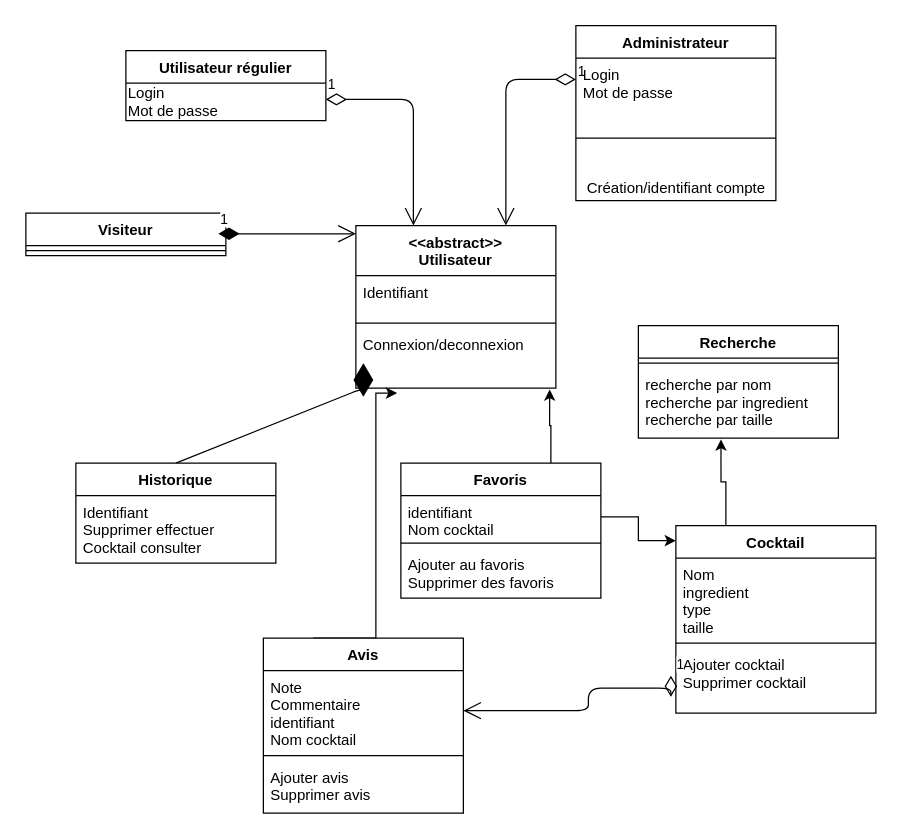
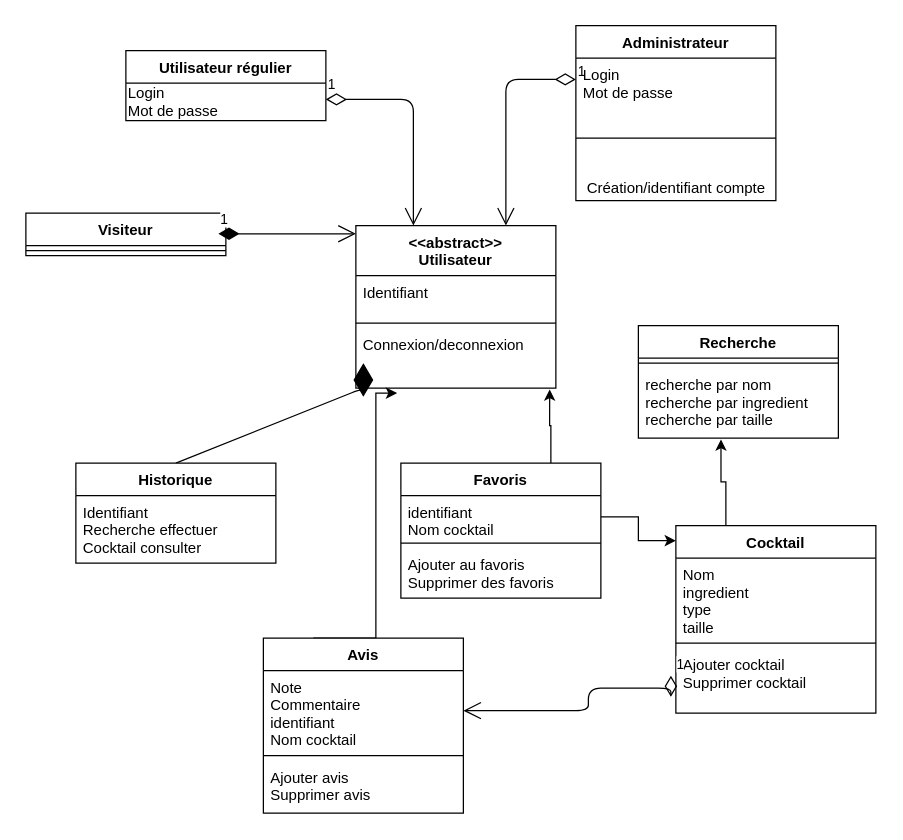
  <mxCell id="0" />
  <mxCell id="1" parent="0" />
  <mxCell id="2" value="Utilisateur régulier" style="swimlane;fontStyle=1;align=center;verticalAlign=top;childLayout=stackLayout;horizontal=1;startSize=26;horizontalStack=0;resizeParent=1;resizeParentMax=0;resizeLast=0;collapsible=1;marginBottom=0;" parent="1" vertex="1"><mxGeometry x="100" y="40" width="160" height="56" as="geometry"><mxRectangle x="150" y="40" width="140" height="26" as="alternateBounds" /></mxGeometry></mxCell>
  <mxCell id="3" value="Login&lt;br&gt;&lt;div&gt;&lt;span&gt;Mot de passe&lt;/span&gt;&lt;/div&gt;" style="text;html=1;align=left;verticalAlign=middle;resizable=0;points=[];autosize=1;" parent="2" vertex="1"><mxGeometry y="26" width="160" height="30" as="geometry" /></mxCell>
  <mxCell id="4" value="&lt;&lt;abstract&gt;&gt;&#10;Utilisateur" style="swimlane;fontStyle=1;align=center;verticalAlign=top;childLayout=stackLayout;horizontal=1;startSize=40;horizontalStack=0;resizeParent=1;resizeParentMax=0;resizeLast=0;collapsible=1;marginBottom=0;" parent="1" vertex="1"><mxGeometry x="284" y="180" width="160" height="130" as="geometry" /></mxCell>
  <mxCell id="5" value="Identifiant" style="text;strokeColor=none;fillColor=none;align=left;verticalAlign=top;spacingLeft=4;spacingRight=4;overflow=hidden;rotatable=0;points=[[0,0.5],[1,0.5]];portConstraint=eastwest;" parent="4" vertex="1"><mxGeometry y="40" width="160" height="34" as="geometry" /></mxCell>
  <mxCell id="6" value="" style="line;strokeWidth=1;fillColor=none;align=left;verticalAlign=middle;spacingTop=-1;spacingLeft=3;spacingRight=3;rotatable=0;labelPosition=right;points=[];portConstraint=eastwest;" parent="4" vertex="1"><mxGeometry y="74" width="160" height="8" as="geometry" /></mxCell>
  <mxCell id="7" value="Connexion/deconnexion" style="text;strokeColor=none;fillColor=none;align=left;verticalAlign=top;spacingLeft=4;spacingRight=4;overflow=hidden;rotatable=0;points=[[0,0.5],[1,0.5]];portConstraint=eastwest;" parent="4" vertex="1"><mxGeometry y="82" width="160" height="48" as="geometry" /></mxCell>
  <mxCell id="8" value="1" style="endArrow=open;html=1;endSize=12;startArrow=diamondThin;startSize=14;startFill=0;edgeStyle=orthogonalEdgeStyle;align=left;verticalAlign=bottom;exitX=1;exitY=0.5;exitDx=0;exitDy=0;" parent="1" edge="1"><mxGeometry x="-1" y="3" relative="1" as="geometry"><mxPoint x="260" y="79" as="sourcePoint" /><mxPoint x="330" y="180" as="targetPoint" /><Array as="points"><mxPoint x="330" y="79" /><mxPoint x="330" y="180" /></Array></mxGeometry></mxCell>
  <mxCell id="9" value="1" style="endArrow=open;html=1;endSize=12;startArrow=diamondThin;startSize=14;startFill=0;edgeStyle=orthogonalEdgeStyle;align=left;verticalAlign=bottom;exitX=0;exitY=0.5;exitDx=0;exitDy=0;entryX=0.75;entryY=0;entryDx=0;entryDy=0;" parent="1" source="26" target="4" edge="1"><mxGeometry x="-1" y="3" relative="1" as="geometry"><mxPoint x="290" y="220" as="sourcePoint" /><mxPoint x="450" y="220" as="targetPoint" /></mxGeometry></mxCell>
  <mxCell id="10" value="Visiteur" style="swimlane;fontStyle=1;align=center;verticalAlign=top;childLayout=stackLayout;horizontal=1;startSize=26;horizontalStack=0;resizeParent=1;resizeParentMax=0;resizeLast=0;collapsible=1;marginBottom=0;" parent="1" vertex="1"><mxGeometry x="20" y="170" width="160" height="34" as="geometry" /></mxCell>
  <mxCell id="11" value="" style="line;strokeWidth=1;fillColor=none;align=left;verticalAlign=middle;spacingTop=-1;spacingLeft=3;spacingRight=3;rotatable=0;labelPosition=right;points=[];portConstraint=eastwest;" parent="10" vertex="1"><mxGeometry y="26" width="160" height="8" as="geometry" /></mxCell>
  <mxCell id="12" value="1" style="endArrow=open;html=1;endSize=12;startArrow=diamondThin;startSize=14;startFill=1;edgeStyle=orthogonalEdgeStyle;align=left;verticalAlign=bottom;exitX=1;exitY=0.5;exitDx=0;exitDy=0;" parent="1" edge="1"><mxGeometry x="-1" y="3" relative="1" as="geometry"><mxPoint x="174" y="186.5" as="sourcePoint" /><mxPoint x="284" y="186.5" as="targetPoint" /></mxGeometry></mxCell>
  <mxCell id="13" value="" style="endArrow=diamondThin;endFill=1;endSize=24;html=1;exitX=0.5;exitY=0;exitDx=0;exitDy=0;" parent="1" source="19" edge="1"><mxGeometry width="160" relative="1" as="geometry"><mxPoint x="290" y="250" as="sourcePoint" /><mxPoint x="290" y="290" as="targetPoint" /><Array as="points"><mxPoint x="290" y="310" /></Array></mxGeometry></mxCell>
  <mxCell id="14" style="edgeStyle=orthogonalEdgeStyle;rounded=0;orthogonalLoop=1;jettySize=auto;html=1;exitX=0.25;exitY=0;exitDx=0;exitDy=0;entryX=0.413;entryY=1.018;entryDx=0;entryDy=0;entryPerimeter=0;startSize=26;" parent="1" source="15" target="23" edge="1"><mxGeometry relative="1" as="geometry" /></mxCell>
  <mxCell id="15" value="Cocktail" style="swimlane;fontStyle=1;align=center;verticalAlign=top;childLayout=stackLayout;horizontal=1;startSize=26;horizontalStack=0;resizeParent=1;resizeParentMax=0;resizeLast=0;collapsible=1;marginBottom=0;" parent="1" vertex="1"><mxGeometry x="540" y="420" width="160" height="150" as="geometry" /></mxCell>
  <mxCell id="16" value="Nom&#10;ingredient&#10;type&#10;taille&#10;" style="text;strokeColor=none;fillColor=none;align=left;verticalAlign=top;spacingLeft=4;spacingRight=4;overflow=hidden;rotatable=0;points=[[0,0.5],[1,0.5]];portConstraint=eastwest;" parent="15" vertex="1"><mxGeometry y="26" width="160" height="64" as="geometry" /></mxCell>
  <mxCell id="17" value="" style="line;strokeWidth=1;fillColor=none;align=left;verticalAlign=middle;spacingTop=-1;spacingLeft=3;spacingRight=3;rotatable=0;labelPosition=right;points=[];portConstraint=eastwest;" parent="15" vertex="1"><mxGeometry y="90" width="160" height="8" as="geometry" /></mxCell>
  <mxCell id="18" value="Ajouter cocktail&#10;Supprimer cocktail" style="text;strokeColor=none;fillColor=none;align=left;verticalAlign=top;spacingLeft=4;spacingRight=4;overflow=hidden;rotatable=0;points=[[0,0.5],[1,0.5]];portConstraint=eastwest;" parent="15" vertex="1"><mxGeometry y="98" width="160" height="52" as="geometry" /></mxCell>
  <mxCell id="19" value="Historique" style="swimlane;fontStyle=1;align=center;verticalAlign=top;childLayout=stackLayout;horizontal=1;startSize=26;horizontalStack=0;resizeParent=1;resizeParentMax=0;resizeLast=0;collapsible=1;marginBottom=0;" parent="1" vertex="1"><mxGeometry x="60" y="370" width="160" height="80" as="geometry" /></mxCell>
- <mxCell id="20" value="Identifiant&#10;Supprimer effectuer&#10;Cocktail consulter" style="text;strokeColor=none;fillColor=none;align=left;verticalAlign=top;spacingLeft=4;spacingRight=4;overflow=hidden;rotatable=0;points=[[0,0.5],[1,0.5]];portConstraint=eastwest;" parent="19" vertex="1"><mxGeometry y="26" width="160" height="54" as="geometry" /></mxCell>
+ <mxCell id="20" value="Identifiant&#10;Recherche effectuer&#10;Cocktail consulter" style="text;strokeColor=none;fillColor=none;align=left;verticalAlign=top;spacingLeft=4;spacingRight=4;overflow=hidden;rotatable=0;points=[[0,0.5],[1,0.5]];portConstraint=eastwest;" parent="19" vertex="1"><mxGeometry y="26" width="160" height="54" as="geometry" /></mxCell>
  <mxCell id="21" value="Recherche" style="swimlane;fontStyle=1;align=center;verticalAlign=top;childLayout=stackLayout;horizontal=1;startSize=26;horizontalStack=0;resizeParent=1;resizeParentMax=0;resizeLast=0;collapsible=1;marginBottom=0;" parent="1" vertex="1"><mxGeometry x="510" y="260" width="160" height="90" as="geometry" /></mxCell>
  <mxCell id="22" value="" style="line;strokeWidth=1;fillColor=none;align=left;verticalAlign=middle;spacingTop=-1;spacingLeft=3;spacingRight=3;rotatable=0;labelPosition=right;points=[];portConstraint=eastwest;" parent="21" vertex="1"><mxGeometry y="26" width="160" height="8" as="geometry" /></mxCell>
  <mxCell id="23" value="recherche par nom&#10;recherche par ingredient&#10;recherche par taille" style="text;strokeColor=none;fillColor=none;align=left;verticalAlign=top;spacingLeft=4;spacingRight=4;overflow=hidden;rotatable=0;points=[[0,0.5],[1,0.5]];portConstraint=eastwest;" parent="21" vertex="1"><mxGeometry y="34" width="160" height="56" as="geometry" /></mxCell>
  <mxCell id="24" value="1" style="endArrow=open;html=1;endSize=12;startArrow=diamondThin;startSize=14;startFill=0;edgeStyle=orthogonalEdgeStyle;align=left;verticalAlign=bottom;entryX=1;entryY=0.5;entryDx=0;entryDy=0;" parent="1" target="31" edge="1"><mxGeometry x="-1" y="3" relative="1" as="geometry"><mxPoint x="536" y="540" as="sourcePoint" /><mxPoint x="440" y="320" as="targetPoint" /><Array as="points"><mxPoint x="536" y="550" /><mxPoint x="470" y="550" /><mxPoint x="470" y="568" /></Array></mxGeometry></mxCell>
  <mxCell id="25" value="Administrateur" style="swimlane;fontStyle=1;align=center;verticalAlign=top;childLayout=stackLayout;horizontal=1;startSize=26;horizontalStack=0;resizeParent=1;resizeParentMax=0;resizeLast=0;collapsible=1;marginBottom=0;" parent="1" vertex="1"><mxGeometry x="460" y="20" width="160" height="140" as="geometry" /></mxCell>
  <mxCell id="26" value="Login&#10;Mot de passe" style="text;strokeColor=none;fillColor=none;align=left;verticalAlign=top;spacingLeft=4;spacingRight=4;overflow=hidden;rotatable=0;points=[[0,0.5],[1,0.5]];portConstraint=eastwest;" parent="25" vertex="1"><mxGeometry y="26" width="160" height="34" as="geometry" /></mxCell>
  <mxCell id="27" value="" style="line;strokeWidth=1;fillColor=none;align=left;verticalAlign=middle;spacingTop=-1;spacingLeft=3;spacingRight=3;rotatable=0;labelPosition=right;points=[];portConstraint=eastwest;" parent="25" vertex="1"><mxGeometry y="60" width="160" height="60" as="geometry" /></mxCell>
  <mxCell id="28" value="Création/identifiant compte" style="text;html=1;align=center;verticalAlign=middle;resizable=0;points=[];autosize=1;" parent="25" vertex="1"><mxGeometry y="120" width="160" height="20" as="geometry" /></mxCell>
  <mxCell id="29" style="edgeStyle=orthogonalEdgeStyle;rounded=0;orthogonalLoop=1;jettySize=auto;html=1;exitX=0.25;exitY=0;exitDx=0;exitDy=0;entryX=0.206;entryY=1.083;entryDx=0;entryDy=0;entryPerimeter=0;startSize=26;" parent="1" source="30" target="7" edge="1"><mxGeometry relative="1" as="geometry"><Array as="points"><mxPoint x="300" y="510" /><mxPoint x="300" y="314" /></Array></mxGeometry></mxCell>
  <mxCell id="30" value="Avis" style="swimlane;fontStyle=1;align=center;verticalAlign=top;childLayout=stackLayout;horizontal=1;startSize=26;horizontalStack=0;resizeParent=1;resizeParentMax=0;resizeLast=0;collapsible=1;marginBottom=0;" parent="1" vertex="1"><mxGeometry x="210" y="510" width="160" height="140" as="geometry" /></mxCell>
  <mxCell id="31" value="Note&#10;Commentaire&#10;identifiant&#10;Nom cocktail" style="text;strokeColor=none;fillColor=none;align=left;verticalAlign=top;spacingLeft=4;spacingRight=4;overflow=hidden;rotatable=0;points=[[0,0.5],[1,0.5]];portConstraint=eastwest;" parent="30" vertex="1"><mxGeometry y="26" width="160" height="64" as="geometry" /></mxCell>
  <mxCell id="32" value="" style="line;strokeWidth=1;fillColor=none;align=left;verticalAlign=middle;spacingTop=-1;spacingLeft=3;spacingRight=3;rotatable=0;labelPosition=right;points=[];portConstraint=eastwest;" parent="30" vertex="1"><mxGeometry y="90" width="160" height="8" as="geometry" /></mxCell>
  <mxCell id="33" value="Ajouter avis&#10;Supprimer avis" style="text;strokeColor=none;fillColor=none;align=left;verticalAlign=top;spacingLeft=4;spacingRight=4;overflow=hidden;rotatable=0;points=[[0,0.5],[1,0.5]];portConstraint=eastwest;" parent="30" vertex="1"><mxGeometry y="98" width="160" height="42" as="geometry" /></mxCell>
  <mxCell id="34" style="edgeStyle=orthogonalEdgeStyle;rounded=0;orthogonalLoop=1;jettySize=auto;html=1;exitX=0.75;exitY=0;exitDx=0;exitDy=0;entryX=0.969;entryY=1.021;entryDx=0;entryDy=0;entryPerimeter=0;startSize=26;" parent="1" source="35" target="7" edge="1"><mxGeometry relative="1" as="geometry" /></mxCell>
  <mxCell id="35" value="Favoris" style="swimlane;fontStyle=1;align=center;verticalAlign=top;childLayout=stackLayout;horizontal=1;startSize=26;horizontalStack=0;resizeParent=1;resizeParentMax=0;resizeLast=0;collapsible=1;marginBottom=0;" parent="1" vertex="1"><mxGeometry x="320" y="370" width="160" height="108" as="geometry" /></mxCell>
  <mxCell id="36" value="identifiant&#10;Nom cocktail" style="text;strokeColor=none;fillColor=none;align=left;verticalAlign=top;spacingLeft=4;spacingRight=4;overflow=hidden;rotatable=0;points=[[0,0.5],[1,0.5]];portConstraint=eastwest;" parent="35" vertex="1"><mxGeometry y="26" width="160" height="34" as="geometry" /></mxCell>
  <mxCell id="37" value="" style="line;strokeWidth=1;fillColor=none;align=left;verticalAlign=middle;spacingTop=-1;spacingLeft=3;spacingRight=3;rotatable=0;labelPosition=right;points=[];portConstraint=eastwest;" parent="35" vertex="1"><mxGeometry y="60" width="160" height="8" as="geometry" /></mxCell>
  <mxCell id="38" value="Ajouter au favoris&#10;Supprimer des favoris" style="text;strokeColor=none;fillColor=none;align=left;verticalAlign=top;spacingLeft=4;spacingRight=4;overflow=hidden;rotatable=0;points=[[0,0.5],[1,0.5]];portConstraint=eastwest;" parent="35" vertex="1"><mxGeometry y="68" width="160" height="40" as="geometry" /></mxCell>
  <mxCell id="39" style="edgeStyle=orthogonalEdgeStyle;rounded=0;orthogonalLoop=1;jettySize=auto;html=1;exitX=1;exitY=0.5;exitDx=0;exitDy=0;entryX=0;entryY=0.08;entryDx=0;entryDy=0;entryPerimeter=0;startSize=26;" parent="1" source="36" target="15" edge="1"><mxGeometry relative="1" as="geometry" /></mxCell>
